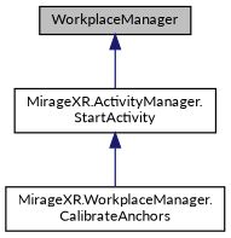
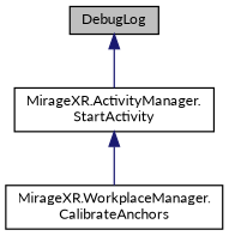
  digraph {
    fontname=Lato
    rankdir=TB
    node [color=black fillcolor=white fontname=Lato fontsize=10 shape=record style=filled]
    edge [color=midnightblue dir=back fontname=Lato fontsize=10 labelfontname=Helvetica labelfontsize=10 style=solid]
-   n1 [fillcolor=grey75 fontcolor=black height=0.2 label=WorkplaceManager width=0.4]
+   n1 [fillcolor=grey75 fontcolor=black height=0.2 label=DebugLog width=0.4]
    n2 [height=0.2 label="MirageXR.ActivityManager.\lStartActivity" width=0.4]
    n3 [height=0.2 label="MirageXR.WorkplaceManager.\lCalibrateAnchors" width=0.4]
    n1 -> n2
    n2 -> n3
  }
